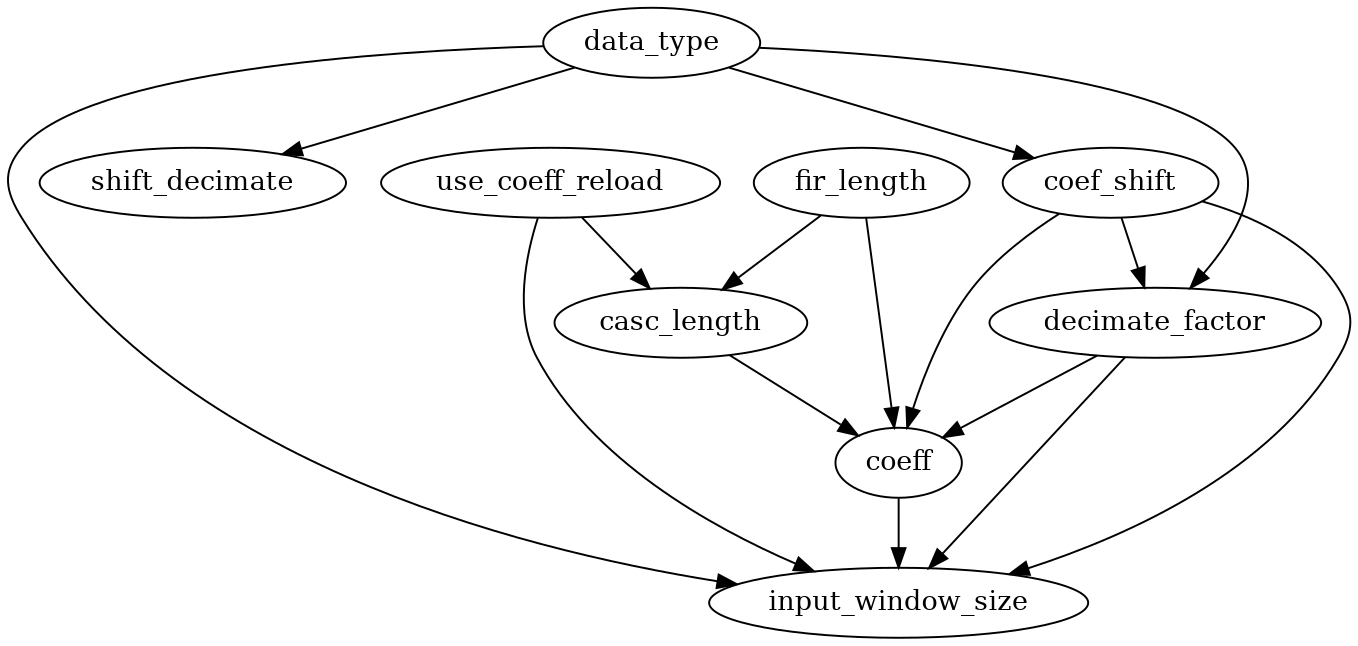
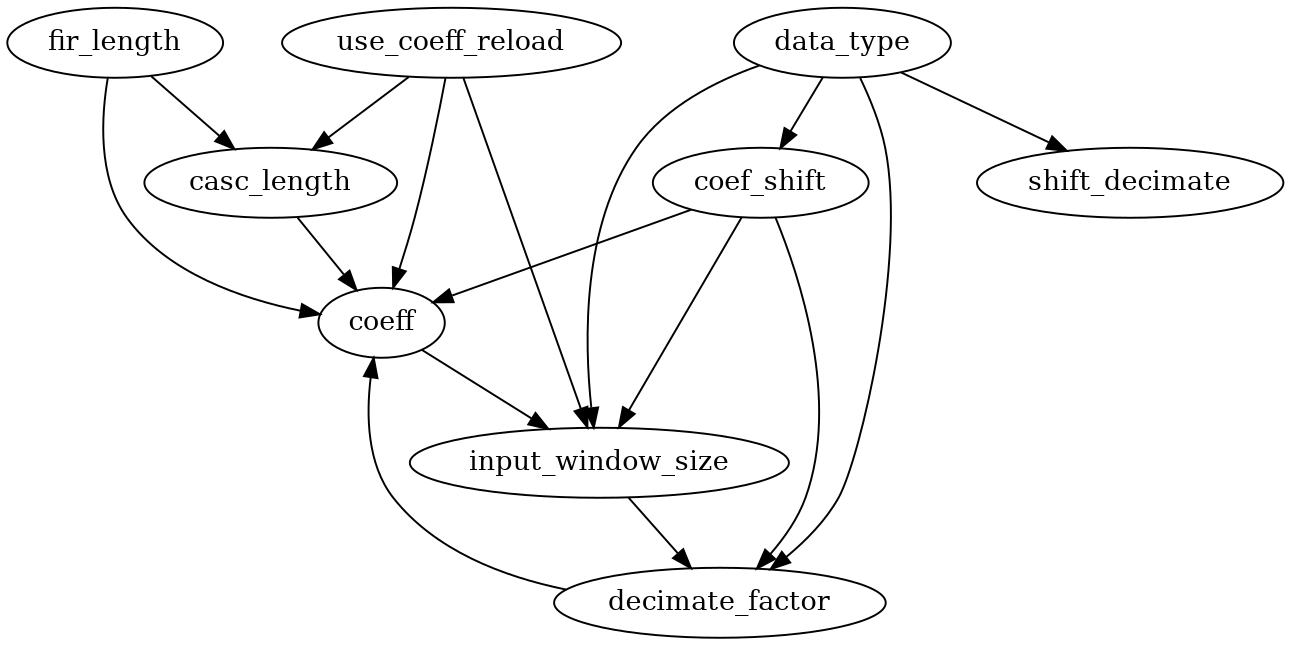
  digraph {
    use_coeff_reload
    casc_length
    coeff
    input_window_size
    fir_length
    data_type
    n7 [label=coef_shift]
    decimate_factor
    n9 [label=shift_decimate]
    use_coeff_reload -> casc_length
+   use_coeff_reload -> coeff
    use_coeff_reload -> input_window_size
    casc_length -> coeff
    coeff -> input_window_size
    fir_length -> casc_length
    fir_length -> coeff
    data_type -> input_window_size
    data_type -> n7
    data_type -> decimate_factor
    data_type -> n9
    n7 -> coeff
    n7 -> input_window_size
    n7 -> decimate_factor
    decimate_factor -> coeff
-   decimate_factor -> input_window_size
+   input_window_size -> decimate_factor
  }
